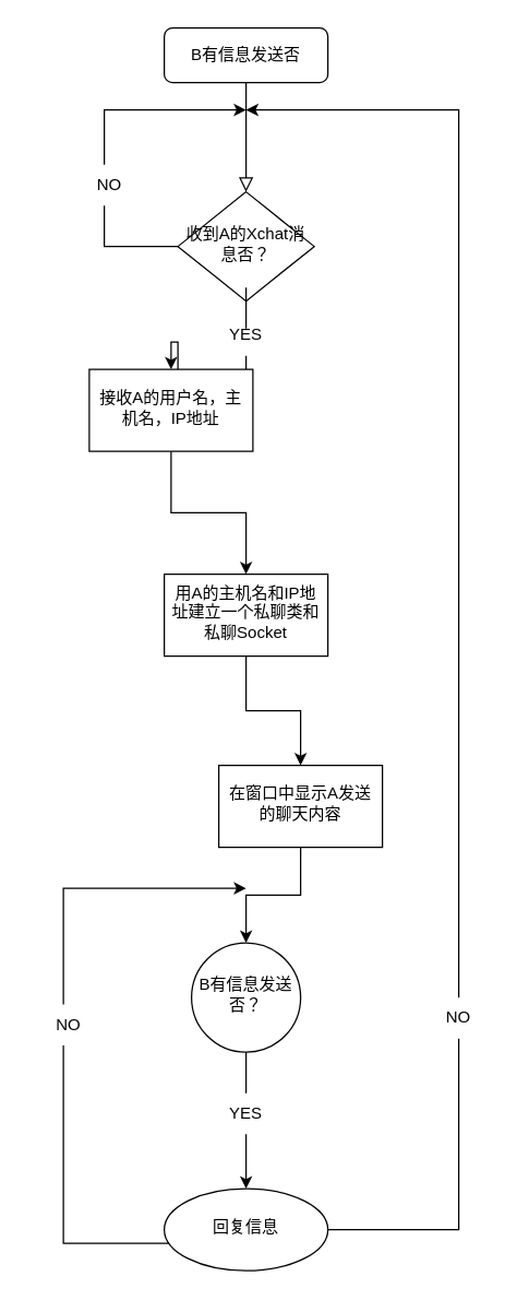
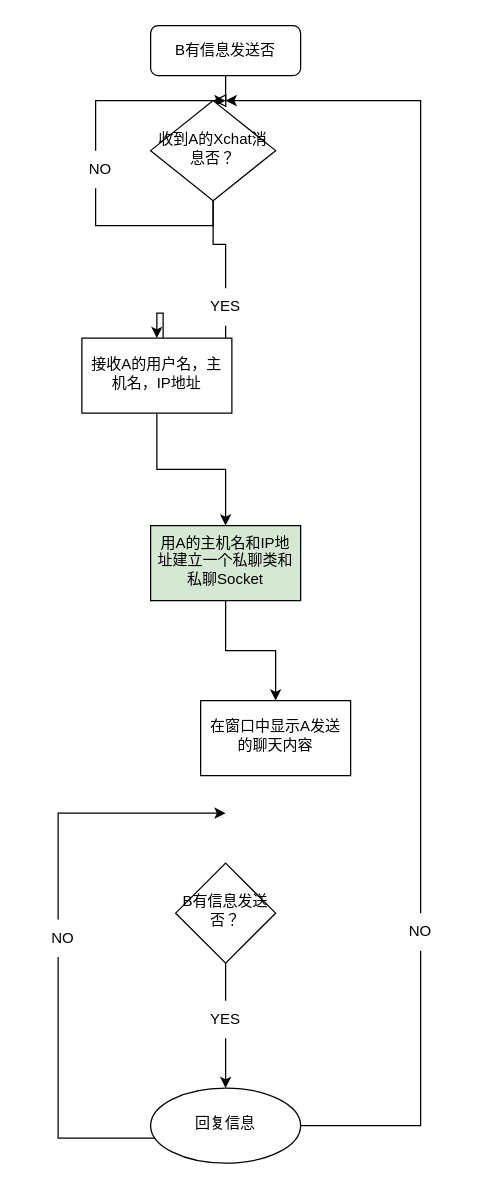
  <mxCell id="0" />
  <mxCell id="1" parent="0" />
  <mxCell id="2" value="" style="rounded=0;html=1;jettySize=auto;orthogonalLoop=1;fontSize=11;endArrow=block;endFill=0;endSize=8;strokeWidth=1;shadow=0;labelBackgroundColor=none;edgeStyle=orthogonalEdgeStyle;" parent="1" source="3" target="6" edge="1"><mxGeometry relative="1" as="geometry" /></mxCell>
  <mxCell id="3" value="B有信息发送否" style="rounded=1;whiteSpace=wrap;html=1;fontSize=12;glass=0;strokeWidth=1;shadow=0;" parent="1" vertex="1"><mxGeometry x="120" y="20" width="120" height="40" as="geometry" /></mxCell>
  <mxCell id="4" value="" style="edgeStyle=orthogonalEdgeStyle;rounded=0;orthogonalLoop=1;jettySize=auto;html=1;startArrow=none;" parent="1" source="26" target="8" edge="1"><mxGeometry relative="1" as="geometry" /></mxCell>
  <mxCell id="5" style="edgeStyle=orthogonalEdgeStyle;rounded=0;orthogonalLoop=1;jettySize=auto;html=1;startArrow=none;" parent="1" source="20" edge="1"><mxGeometry relative="1" as="geometry"><mxPoint x="180" y="80" as="targetPoint" /><Array as="points"><mxPoint x="76" y="80" /></Array></mxGeometry></mxCell>
- <mxCell id="6" value="收到A的Xchat消息否？" style="rhombus;whiteSpace=wrap;html=1;shadow=0;fontFamily=Helvetica;fontSize=12;align=center;strokeWidth=1;spacing=6;spacingTop=-4;" parent="1" vertex="1"><mxGeometry x="130" y="140" width="100" height="80" as="geometry" /></mxCell>
+ <mxCell id="6" value="收到A的Xchat消息否？" style="rhombus;whiteSpace=wrap;html=1;shadow=0;fontFamily=Helvetica;fontSize=12;align=center;strokeWidth=1;spacing=6;spacingTop=-4;" parent="1" vertex="1"><mxGeometry x="120" y="80" width="100" height="80" as="geometry" /></mxCell>
  <mxCell id="7" value="" style="edgeStyle=orthogonalEdgeStyle;rounded=0;orthogonalLoop=1;jettySize=auto;html=1;" parent="1" source="8" target="10" edge="1"><mxGeometry relative="1" as="geometry" /></mxCell>
  <mxCell id="8" value="接收A的用户名，主机名，IP地址" style="whiteSpace=wrap;html=1;shadow=0;strokeWidth=1;spacing=6;spacingTop=-4;" parent="1" vertex="1"><mxGeometry x="65" y="270" width="120" height="60" as="geometry" /></mxCell>
  <mxCell id="9" value="" style="edgeStyle=orthogonalEdgeStyle;rounded=0;orthogonalLoop=1;jettySize=auto;html=1;" parent="1" source="10" target="12" edge="1"><mxGeometry relative="1" as="geometry" /></mxCell>
- <mxCell id="10" value="用A的主机名和IP地址建立一个私聊类和私聊Socket" style="whiteSpace=wrap;html=1;shadow=0;strokeWidth=1;spacing=6;spacingTop=-4;" parent="1" vertex="1"><mxGeometry x="120" y="420" width="120" height="60" as="geometry" /></mxCell>
- <mxCell id="11" value="" style="edgeStyle=orthogonalEdgeStyle;rounded=0;orthogonalLoop=1;jettySize=auto;html=1;" parent="1" source="12" target="14" edge="1"><mxGeometry relative="1" as="geometry" /></mxCell>
+ <mxCell id="10" value="用A的主机名和IP地址建立一个私聊类和私聊Socket" style="whiteSpace=wrap;html=1;shadow=0;strokeWidth=1;spacing=6;spacingTop=-4;fillColor=#d5e8d4;" parent="1" vertex="1"><mxGeometry x="120" y="420" width="120" height="60" as="geometry" /></mxCell>
  <mxCell id="12" value="在窗口中显示A发送的聊天内容" style="whiteSpace=wrap;html=1;shadow=0;strokeWidth=1;spacing=6;spacingTop=-4;" parent="1" vertex="1"><mxGeometry x="160" y="560" width="120" height="60" as="geometry" /></mxCell>
  <mxCell id="13" value="" style="edgeStyle=orthogonalEdgeStyle;rounded=0;orthogonalLoop=1;jettySize=auto;html=1;startArrow=none;" parent="1" source="22" target="17" edge="1"><mxGeometry relative="1" as="geometry" /></mxCell>
- <mxCell id="14" value="B有信息发送否？" style="ellipse;whiteSpace=wrap;html=1;shadow=0;strokeWidth=1;spacing=6;spacingTop=-4;" parent="1" vertex="1"><mxGeometry x="140" y="690" width="80" height="80" as="geometry" /></mxCell>
+ <mxCell id="14" value="B有信息发送否？" style="rhombus;whiteSpace=wrap;html=1;shadow=0;strokeWidth=1;spacing=6;spacingTop=-4;" parent="1" vertex="1"><mxGeometry x="140" y="690" width="80" height="80" as="geometry" /></mxCell>
  <mxCell id="15" style="edgeStyle=orthogonalEdgeStyle;rounded=0;orthogonalLoop=1;jettySize=auto;html=1;startArrow=none;" parent="1" source="18" edge="1"><mxGeometry relative="1" as="geometry"><mxPoint x="180" y="80" as="targetPoint" /><Array as="points"><mxPoint x="336" y="80" /></Array></mxGeometry></mxCell>
  <mxCell id="16" style="edgeStyle=orthogonalEdgeStyle;rounded=0;orthogonalLoop=1;jettySize=auto;html=1;startArrow=none;" parent="1" source="24" edge="1"><mxGeometry relative="1" as="geometry"><mxPoint x="180" y="650" as="targetPoint" /><Array as="points"><mxPoint x="46" y="650" /></Array></mxGeometry></mxCell>
  <mxCell id="17" value="回复信息" style="ellipse;whiteSpace=wrap;html=1;shadow=0;strokeWidth=1;spacing=6;spacingTop=-4;" parent="1" vertex="1"><mxGeometry x="120" y="870" width="120" height="60" as="geometry" /></mxCell>
  <mxCell id="18" value="NO" style="text;html=1;strokeColor=none;fillColor=none;align=center;verticalAlign=middle;whiteSpace=wrap;rounded=0;" parent="1" vertex="1"><mxGeometry x="306" y="730" width="60" height="30" as="geometry" /></mxCell>
  <mxCell id="19" value="" style="edgeStyle=orthogonalEdgeStyle;rounded=0;orthogonalLoop=1;jettySize=auto;html=1;endArrow=none;" parent="1" source="17" target="18" edge="1"><mxGeometry relative="1" as="geometry"><mxPoint x="180" y="80" as="targetPoint" /><mxPoint x="240" y="840" as="sourcePoint" /><Array as="points"><mxPoint x="336" y="900" /></Array></mxGeometry></mxCell>
  <mxCell id="20" value="NO" style="text;html=1;strokeColor=none;fillColor=none;align=center;verticalAlign=middle;whiteSpace=wrap;rounded=0;" parent="1" vertex="1"><mxGeometry x="50" y="120" width="60" height="30" as="geometry" /></mxCell>
  <mxCell id="21" value="" style="edgeStyle=orthogonalEdgeStyle;rounded=0;orthogonalLoop=1;jettySize=auto;html=1;endArrow=none;" parent="1" source="6" target="20" edge="1"><mxGeometry relative="1" as="geometry"><mxPoint x="180" y="80" as="targetPoint" /><mxPoint x="130" y="180" as="sourcePoint" /><Array as="points"><mxPoint x="76" y="180" /></Array></mxGeometry></mxCell>
  <mxCell id="22" value="YES" style="text;html=1;strokeColor=none;fillColor=none;align=center;verticalAlign=middle;whiteSpace=wrap;rounded=0;" parent="1" vertex="1"><mxGeometry x="150" y="800" width="60" height="30" as="geometry" /></mxCell>
  <mxCell id="23" value="" style="edgeStyle=orthogonalEdgeStyle;rounded=0;orthogonalLoop=1;jettySize=auto;html=1;endArrow=none;" parent="1" source="14" target="22" edge="1"><mxGeometry relative="1" as="geometry"><mxPoint x="180" y="770" as="sourcePoint" /><mxPoint x="180" y="870" as="targetPoint" /></mxGeometry></mxCell>
  <mxCell id="24" value="NO" style="text;html=1;strokeColor=none;fillColor=none;align=center;verticalAlign=middle;whiteSpace=wrap;rounded=0;" parent="1" vertex="1"><mxGeometry x="20" y="735" width="60" height="30" as="geometry" /></mxCell>
  <mxCell id="25" value="" style="edgeStyle=orthogonalEdgeStyle;rounded=0;orthogonalLoop=1;jettySize=auto;html=1;endArrow=none;" parent="1" source="17" target="24" edge="1"><mxGeometry relative="1" as="geometry"><mxPoint x="180" y="650" as="targetPoint" /><mxPoint x="120" y="910" as="sourcePoint" /><Array as="points"><mxPoint x="46" y="910" /></Array></mxGeometry></mxCell>
  <mxCell id="26" value="YES" style="text;html=1;strokeColor=none;fillColor=none;align=center;verticalAlign=middle;whiteSpace=wrap;rounded=0;" vertex="1" parent="1"><mxGeometry x="150" y="230" width="60" height="30" as="geometry" /></mxCell>
  <mxCell id="27" value="" style="edgeStyle=orthogonalEdgeStyle;rounded=0;orthogonalLoop=1;jettySize=auto;html=1;endArrow=none;" edge="1" parent="1" source="6" target="26"><mxGeometry relative="1" as="geometry"><mxPoint x="180" y="220" as="sourcePoint" /><mxPoint x="180" y="280" as="targetPoint" /></mxGeometry></mxCell>
